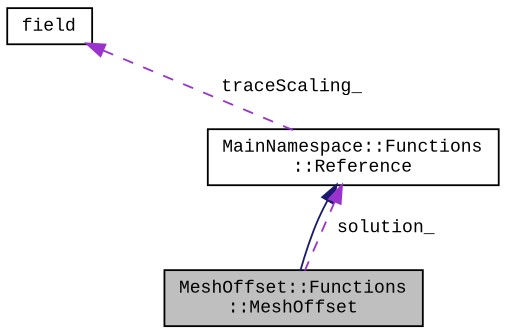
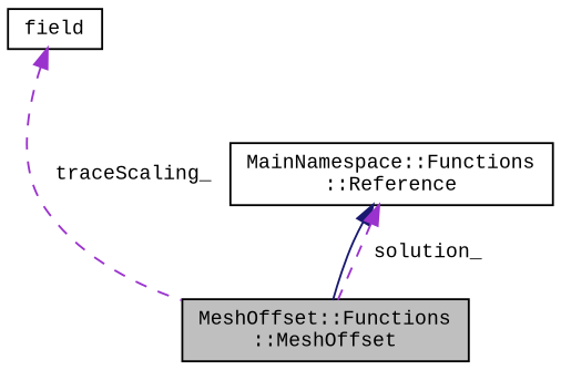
  digraph {
    fontname="Liberation Mono"
    node [color=black fillcolor=white fontname="Liberation Mono" fontsize=10 shape=record style=filled]
    edge [color=darkorchid3 dir=back fontname="Liberation Mono" fontsize=10 labelfontname=Helvetica labelfontsize=10 style=dashed]
    n1 [fillcolor=grey75 fontcolor=black height=0.2 label="MeshOffset::Functions\l::MeshOffset" width=0.4]
    n2 [height=0.2 label="MainNamespace::Functions\l::Reference" width=0.4]
    n3 [height=0.2 label=field width=0.4]
    n2 -> n1 [color=midnightblue style=solid]
    n2 -> n1 [label=" solution_"]
-   n3 -> n2 [label=" traceScaling_"]
+   n3 -> n1 [label=" traceScaling_"]
  }
